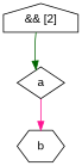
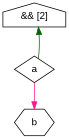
  digraph {
    fontname="Liberation Sans"
    node [fontname="Liberation Sans"]
    edge [fontname="Liberation Sans"]
    n1 [label="&& [2]" shape=house]
    n2 [label=a shape=diamond]
    n3 [label=b shape=hexagon]
-   n1 -> n2 [color=darkgreen]
+   n2 -> n1 [color=darkgreen]
    n2 -> n3 [color=deeppink]
  }
